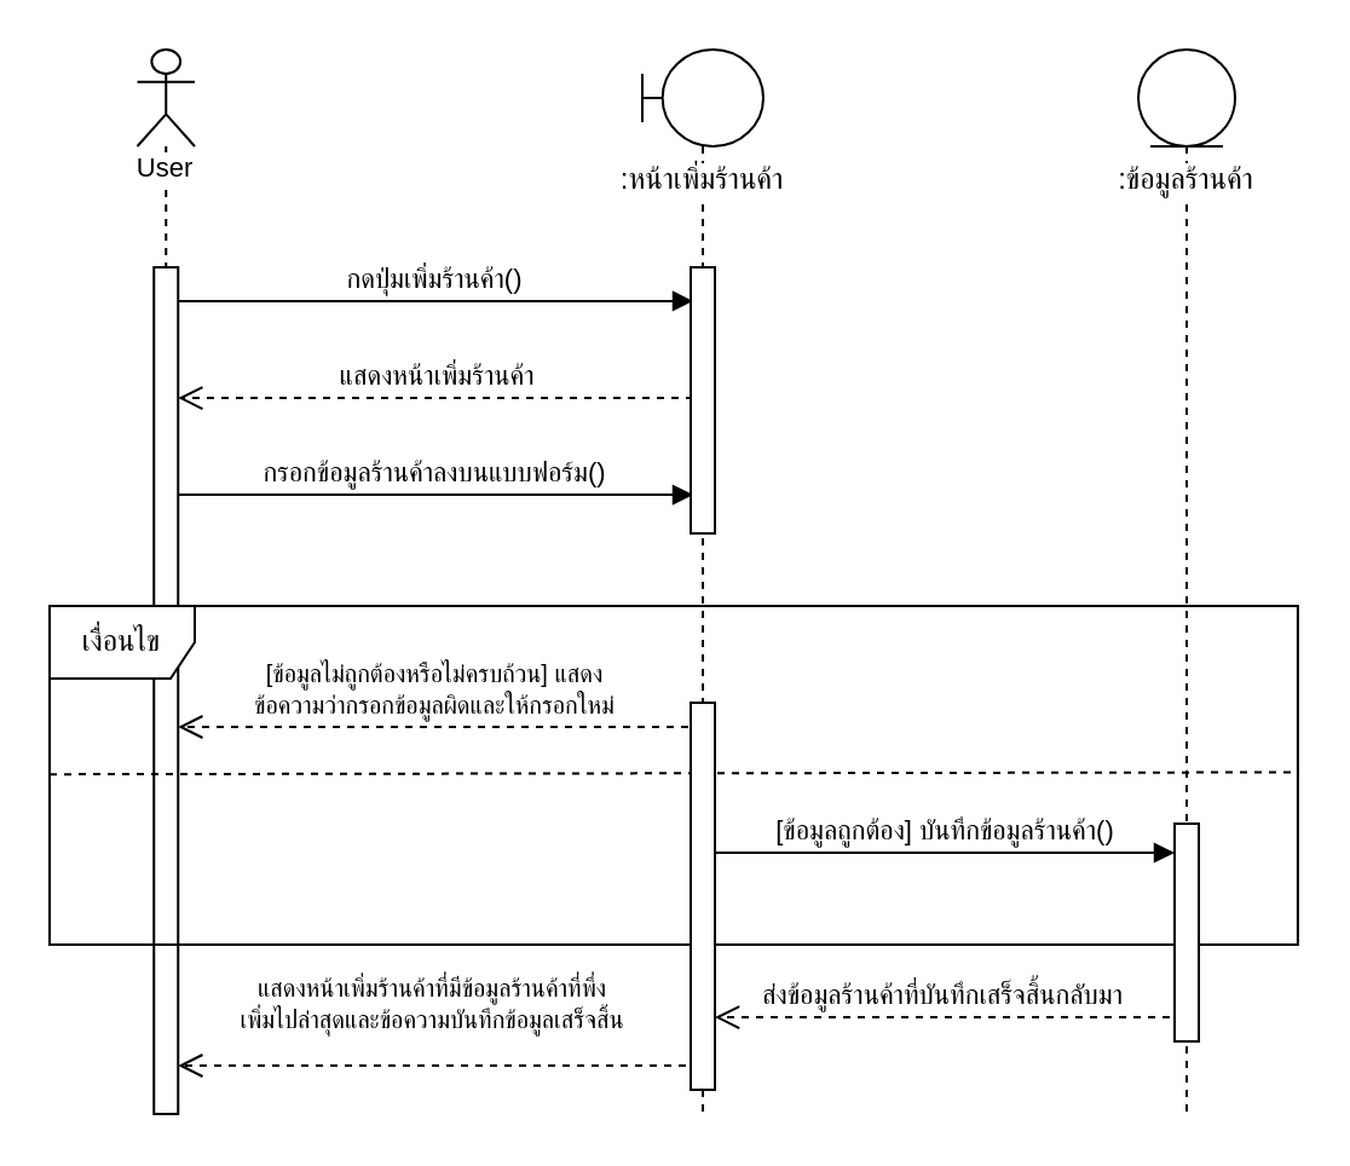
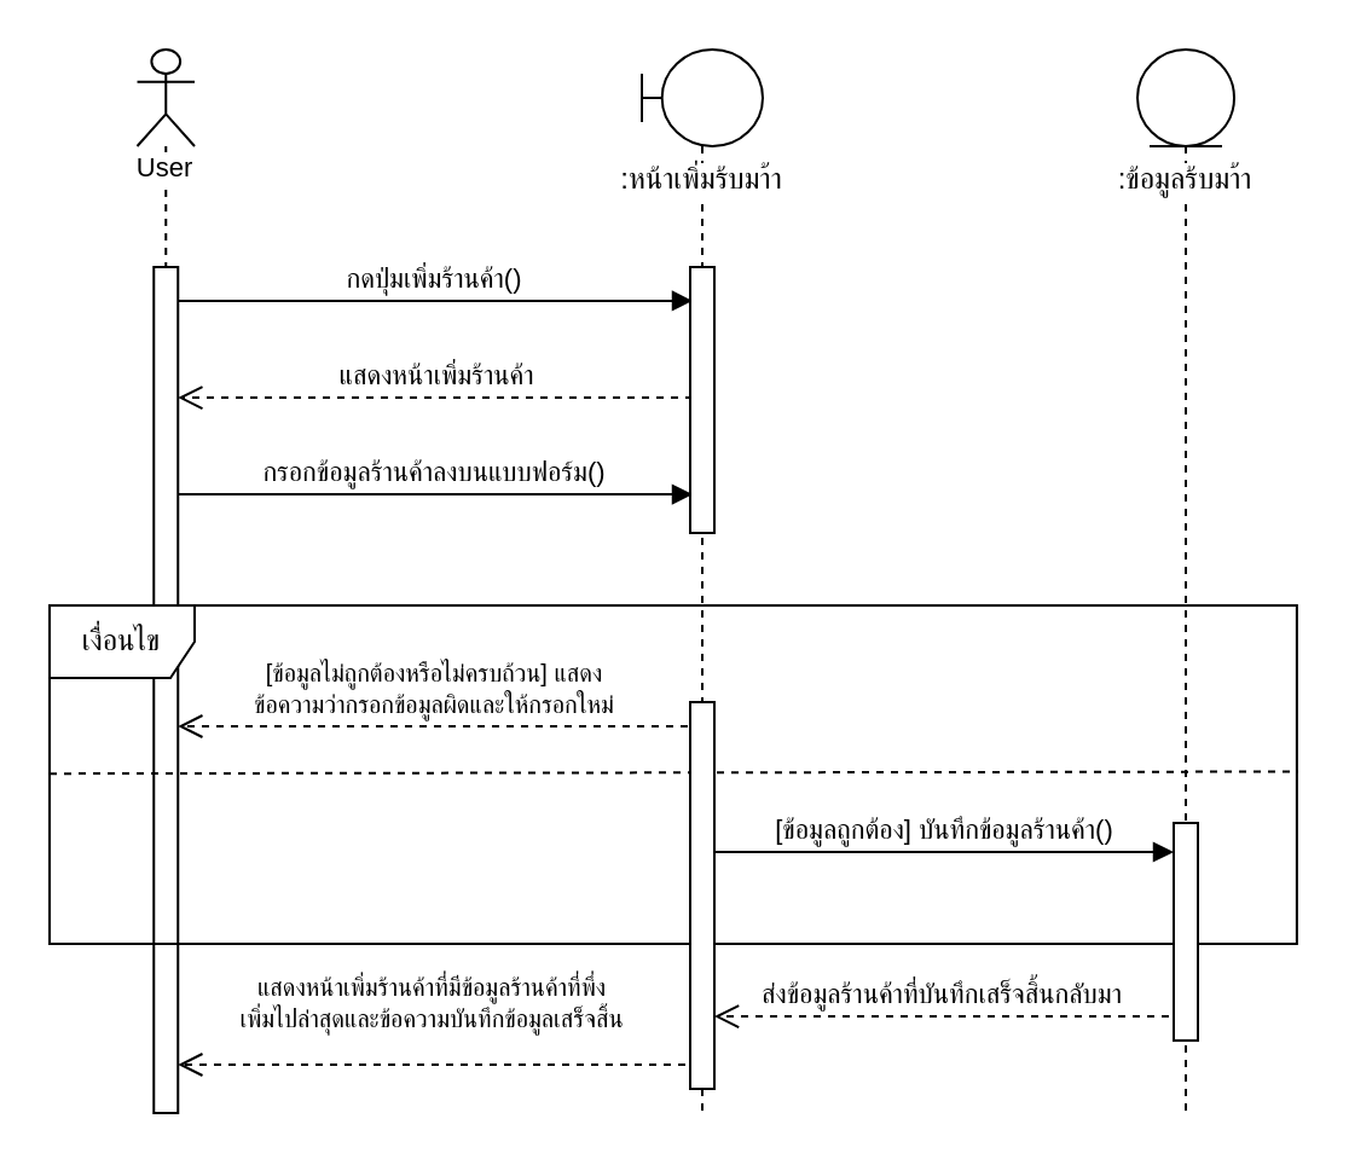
  <mxCell id="0" />
  <mxCell id="1" parent="0" />
  <mxCell id="2" value="User" style="shape=umlLifeline;participant=umlActor;perimeter=lifelinePerimeter;whiteSpace=wrap;html=1;container=1;collapsible=0;recursiveResize=0;verticalAlign=top;spacingTop=36;labelBackgroundColor=#ffffff;outlineConnect=0;strokeWidth=1;fontSize=11;size=40;" parent="1" vertex="1"><mxGeometry x="56.26" y="20" width="23.75" height="440" as="geometry" /></mxCell>
  <mxCell id="3" value="" style="html=1;points=[];perimeter=orthogonalPerimeter;strokeWidth=1;fontSize=11;" parent="2" vertex="1"><mxGeometry x="6.87" y="90" width="10" height="350" as="geometry" /></mxCell>
  <mxCell id="4" value="กดปุ่มเพิ่มร้านค้า()" style="html=1;verticalAlign=bottom;endArrow=block;fontSize=11;entryX=0.1;entryY=0.127;entryDx=0;entryDy=0;entryPerimeter=0;" parent="1" source="3" target="16" edge="1"><mxGeometry width="80" relative="1" as="geometry"><mxPoint x="98" y="120" as="sourcePoint" /><mxPoint x="285" y="120" as="targetPoint" /></mxGeometry></mxCell>
  <mxCell id="5" value="เงื่อนไข" style="shape=umlFrame;whiteSpace=wrap;html=1;" parent="1" vertex="1"><mxGeometry x="20" y="250" width="515.94" height="140" as="geometry" /></mxCell>
  <mxCell id="6" value="" style="endArrow=none;dashed=1;html=1;exitX=0;exitY=0.497;exitDx=0;exitDy=0;exitPerimeter=0;entryX=1.001;entryY=0.491;entryDx=0;entryDy=0;entryPerimeter=0;" parent="1" source="5" target="5" edge="1"><mxGeometry width="50" height="50" relative="1" as="geometry"><mxPoint x="340" y="420" as="sourcePoint" /><mxPoint x="390" y="370" as="targetPoint" /></mxGeometry></mxCell>
  <mxCell id="7" value="แสดงหน้าเพิ่มร้านค้า" style="html=1;verticalAlign=bottom;endArrow=open;dashed=1;endSize=8;exitX=0.1;exitY=0.491;exitDx=0;exitDy=0;exitPerimeter=0;" parent="1" source="16" target="3" edge="1"><mxGeometry relative="1" as="geometry"><mxPoint x="285" y="150" as="sourcePoint" /><mxPoint x="100" y="150" as="targetPoint" /></mxGeometry></mxCell>
  <mxCell id="8" value="กรอกข้อมูลร้านค้าลงบนแบบฟอร์ม()" style="html=1;verticalAlign=bottom;endArrow=block;entryX=0.1;entryY=0.855;entryDx=0;entryDy=0;entryPerimeter=0;" parent="1" source="3" target="16" edge="1"><mxGeometry width="80" relative="1" as="geometry"><mxPoint x="100" y="180" as="sourcePoint" /><mxPoint x="283.76" y="178.84" as="targetPoint" /></mxGeometry></mxCell>
  <mxCell id="9" value="&lt;font style=&quot;font-size: 10px&quot;&gt;[ข้อมูลไม่ถูกต้องหรือไม่ครบถ้วน] แสดง&lt;br&gt;ข้อความว่ากรอกข้อมูลผิดและให้กรอกใหม่&lt;/font&gt;" style="html=1;verticalAlign=bottom;endArrow=open;dashed=1;endSize=8;" parent="1" target="3" edge="1"><mxGeometry relative="1" as="geometry"><mxPoint x="284" y="300" as="sourcePoint" /><mxPoint x="135" y="290" as="targetPoint" /></mxGeometry></mxCell>
  <mxCell id="10" value="[ข้อมูลถูกต้อง] บันทึกข้อมูลร้านค้า()" style="html=1;verticalAlign=bottom;endArrow=block;exitX=1;exitY=0.7;exitDx=0;exitDy=0;exitPerimeter=0;" parent="1" edge="1"><mxGeometry width="80" relative="1" as="geometry"><mxPoint x="295" y="352" as="sourcePoint" /><mxPoint x="485" y="352" as="targetPoint" /></mxGeometry></mxCell>
  <mxCell id="11" value="ส่งข้อมูลร้านค้าที่บันทึกเสร็จสิ้นกลับมา" style="html=1;verticalAlign=bottom;endArrow=open;dashed=1;endSize=8;exitX=-0.2;exitY=0.889;exitDx=0;exitDy=0;exitPerimeter=0;" parent="1" edge="1"><mxGeometry relative="1" as="geometry"><mxPoint x="483" y="420.01" as="sourcePoint" /><mxPoint x="295" y="420.01" as="targetPoint" /></mxGeometry></mxCell>
  <mxCell id="12" value="&lt;font style=&quot;font-size: 10px&quot;&gt;แสดงหน้าเพิ่มร้านค้าที่มีข้อมูลร้านค้าที่พึ่ง&lt;br&gt;เพิ่มไปล่าสุดและข้อความบันทึกข้อมูลเสร็จสิ้น&lt;/font&gt;" style="html=1;verticalAlign=bottom;endArrow=open;dashed=1;endSize=8;" parent="1" target="3" edge="1"><mxGeometry x="-0.001" y="-10" relative="1" as="geometry"><mxPoint x="283" y="440" as="sourcePoint" /><mxPoint x="200" y="450" as="targetPoint" /><mxPoint as="offset" /></mxGeometry></mxCell>
  <mxCell id="13" value="" style="shape=umlLifeline;participant=umlBoundary;perimeter=lifelinePerimeter;whiteSpace=wrap;html=1;container=1;collapsible=0;recursiveResize=0;verticalAlign=top;spacingTop=36;labelBackgroundColor=#ffffff;outlineConnect=0;" parent="1" vertex="1"><mxGeometry x="265" y="20" width="50" height="440" as="geometry" /></mxCell>
  <mxCell id="14" value="" style="html=1;points=[];perimeter=orthogonalPerimeter;labelBackgroundColor=#ffffff;" parent="13" vertex="1"><mxGeometry x="20" y="270" width="10" height="160" as="geometry" /></mxCell>
- <mxCell id="15" value=":หน้าเพิ่มร้านค้า" style="text;align=center;fontStyle=0;verticalAlign=middle;spacingLeft=3;spacingRight=3;strokeColor=none;rotatable=0;points=[[0,0.5],[1,0.5]];portConstraint=eastwest;labelBackgroundColor=#ffffff;" parent="1" vertex="1"><mxGeometry x="250" y="60" width="80" height="26" as="geometry" /></mxCell>
+ <mxCell id="15" value=":หน้าเพิ่มร้บมา้า" style="text;align=center;fontStyle=0;verticalAlign=middle;spacingLeft=3;spacingRight=3;strokeColor=none;rotatable=0;points=[[0,0.5],[1,0.5]];portConstraint=eastwest;labelBackgroundColor=#ffffff;" parent="1" vertex="1"><mxGeometry x="250" y="60" width="80" height="26" as="geometry" /></mxCell>
  <mxCell id="16" value="" style="html=1;points=[];perimeter=orthogonalPerimeter;labelBackgroundColor=#ffffff;" parent="1" vertex="1"><mxGeometry x="285" y="110" width="10" height="110" as="geometry" /></mxCell>
  <mxCell id="17" value="" style="shape=umlLifeline;participant=umlEntity;perimeter=lifelinePerimeter;whiteSpace=wrap;html=1;container=1;collapsible=0;recursiveResize=0;verticalAlign=top;spacingTop=36;labelBackgroundColor=#ffffff;outlineConnect=0;" parent="1" vertex="1"><mxGeometry x="470" y="20" width="40" height="440" as="geometry" /></mxCell>
  <mxCell id="18" value="" style="html=1;points=[];perimeter=orthogonalPerimeter;labelBackgroundColor=#ffffff;" parent="17" vertex="1"><mxGeometry x="15" y="320" width="10" height="90" as="geometry" /></mxCell>
- <mxCell id="19" value=":ข้อมูลร้านค้า" style="text;align=center;fontStyle=0;verticalAlign=middle;spacingLeft=3;spacingRight=3;strokeColor=none;rotatable=0;points=[[0,0.5],[1,0.5]];portConstraint=eastwest;labelBackgroundColor=#ffffff;" parent="1" vertex="1"><mxGeometry x="450" y="60" width="80" height="26" as="geometry" /></mxCell>
+ <mxCell id="19" value=":ข้อมูลร้บมา้า" style="text;align=center;fontStyle=0;verticalAlign=middle;spacingLeft=3;spacingRight=3;strokeColor=none;rotatable=0;points=[[0,0.5],[1,0.5]];portConstraint=eastwest;labelBackgroundColor=#ffffff;" parent="1" vertex="1"><mxGeometry x="450" y="60" width="80" height="26" as="geometry" /></mxCell>
